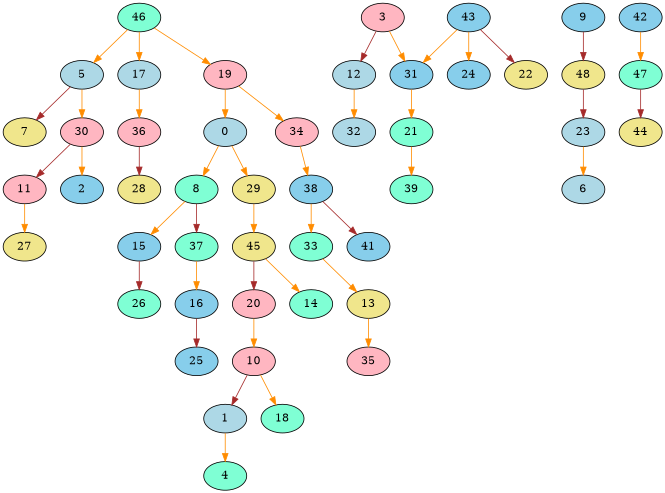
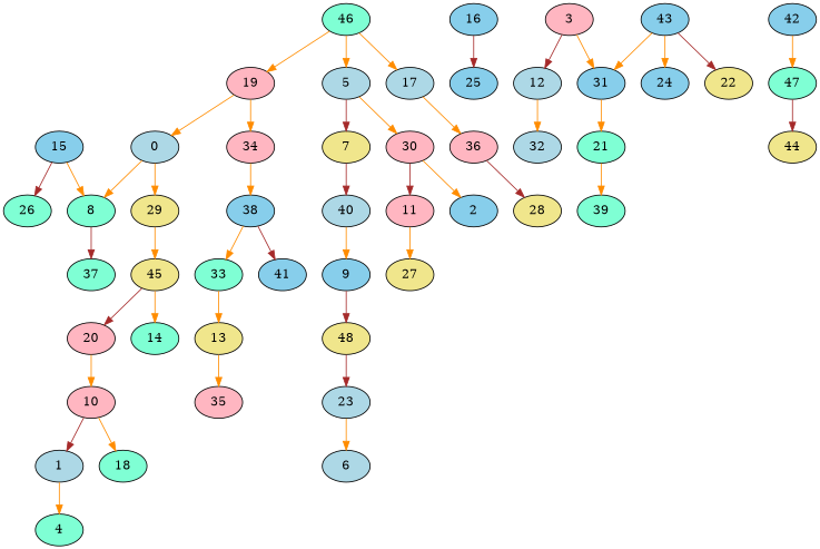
  strict digraph {
    node [fillcolor=aquamarine style=filled]
    edge [color=darkorange]
    0 [fillcolor=lightblue]
    8
    29 [fillcolor=khaki]
    15 [fillcolor=skyblue]
    37
    45 [fillcolor=khaki]
    26
    16 [fillcolor=skyblue]
    20 [fillcolor=lightpink]
    14
    1 [fillcolor=lightblue]
    4
    3 [fillcolor=lightpink]
    12 [fillcolor=lightblue]
    31 [fillcolor=skyblue]
    32 [fillcolor=lightblue]
    5 [fillcolor=lightblue]
    7 [fillcolor=khaki]
    30 [fillcolor=lightpink]
+   40 [fillcolor=lightblue]
    11 [fillcolor=lightpink]
    2 [fillcolor=skyblue]
    9 [fillcolor=skyblue]
    27 [fillcolor=khaki]
    48 [fillcolor=khaki]
    43 [fillcolor=skyblue]
    24 [fillcolor=skyblue]
    22 [fillcolor=khaki]
    25 [fillcolor=skyblue]
    23 [fillcolor=lightblue]
    6 [fillcolor=lightblue]
    10 [fillcolor=lightpink]
    18
    13 [fillcolor=khaki]
    35 [fillcolor=lightpink]
    21
    17 [fillcolor=lightblue]
    36 [fillcolor=lightpink]
    28 [fillcolor=khaki]
    19 [fillcolor=lightpink]
    34 [fillcolor=lightpink]
    38 [fillcolor=skyblue]
    33
    41 [fillcolor=skyblue]
    39
    42 [fillcolor=skyblue]
    47
    44 [fillcolor=khaki]
    46
    0 -> 8
    0 -> 29
-   8 -> 15
+   15 -> 8
    8 -> 37 [color=brown]
    29 -> 45
    15 -> 26 [color=brown]
-   37 -> 16
    45 -> 20 [color=brown]
    45 -> 14
    16 -> 25 [color=brown]
    20 -> 10
    1 -> 4
    3 -> 12 [color=brown]
    3 -> 31
    12 -> 32
    31 -> 21
    5 -> 7 [color=brown]
    5 -> 30
+   7 -> 40 [color=brown]
    30 -> 11 [color=brown]
    30 -> 2
+   40 -> 9
    11 -> 27
    9 -> 48 [color=brown]
    48 -> 23 [color=brown]
    43 -> 31
    43 -> 24
    43 -> 22 [color=brown]
    23 -> 6
    10 -> 1 [color=brown]
    10 -> 18
    13 -> 35
    21 -> 39
    17 -> 36
    36 -> 28 [color=brown]
    19 -> 0
    19 -> 34
    34 -> 38
    38 -> 33
    38 -> 41 [color=brown]
    33 -> 13
    42 -> 47
    47 -> 44 [color=brown]
    46 -> 5
    46 -> 17
    46 -> 19
  }
